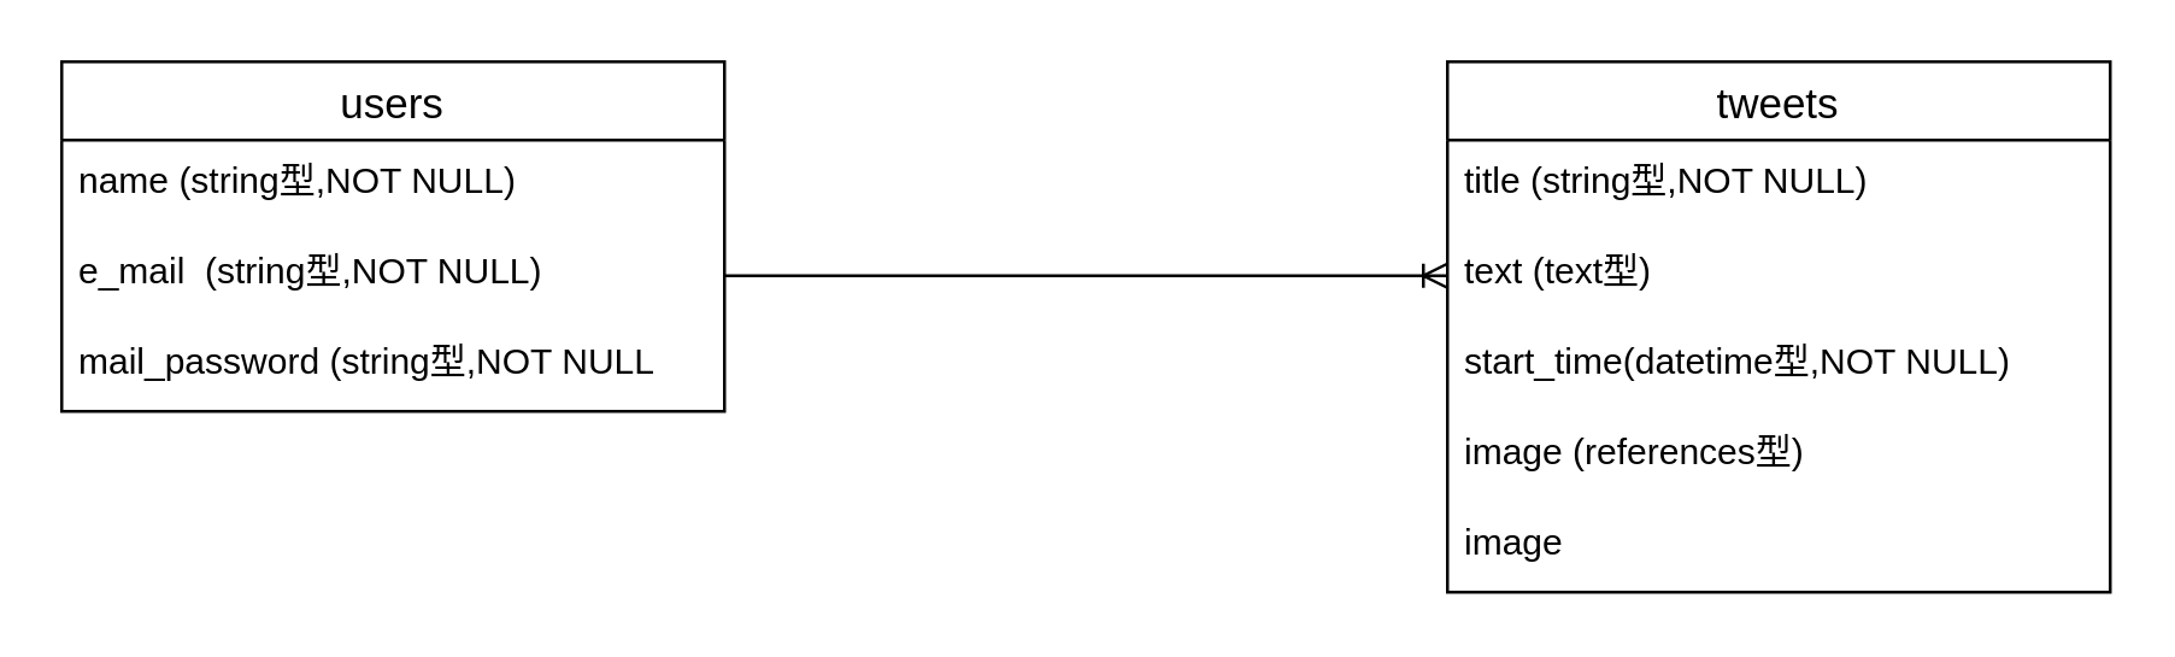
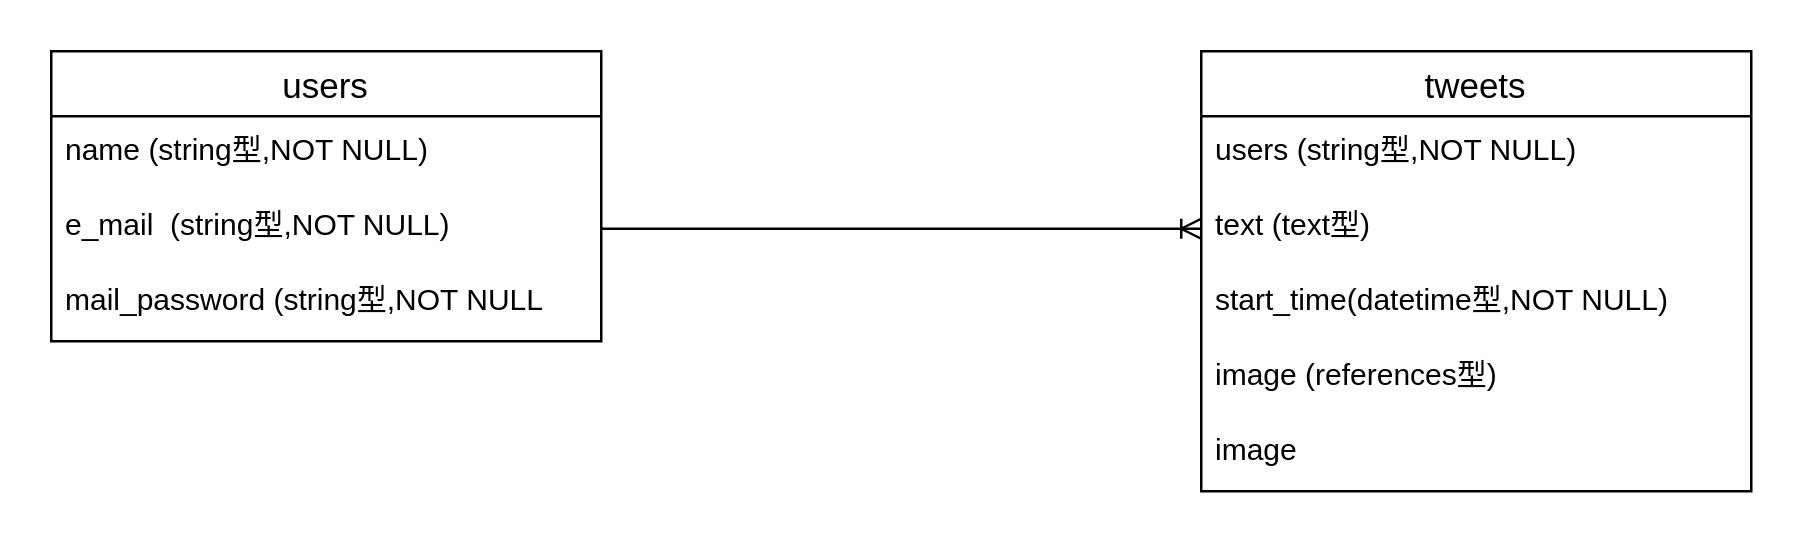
  <mxCell id="0" />
  <mxCell id="1" parent="0" />
  <mxCell id="2" value="users" style="swimlane;fontStyle=0;childLayout=stackLayout;horizontal=1;startSize=26;horizontalStack=0;resizeParent=1;resizeParentMax=0;resizeLast=0;collapsible=1;marginBottom=0;align=center;fontSize=14;" vertex="1" parent="1"><mxGeometry x="20" y="20" width="220" height="116" as="geometry"><mxRectangle x="40" y="200" width="70" height="26" as="alternateBounds" /></mxGeometry></mxCell>
  <mxCell id="3" value="name (string型,NOT NULL)" style="text;strokeColor=none;fillColor=none;spacingLeft=4;spacingRight=4;overflow=hidden;rotatable=0;points=[[0,0.5],[1,0.5]];portConstraint=eastwest;fontSize=12;" vertex="1" parent="2"><mxGeometry y="26" width="220" height="30" as="geometry" /></mxCell>
  <mxCell id="4" value="e_mail  (string型,NOT NULL)" style="text;strokeColor=none;fillColor=none;spacingLeft=4;spacingRight=4;overflow=hidden;rotatable=0;points=[[0,0.5],[1,0.5]];portConstraint=eastwest;fontSize=12;" vertex="1" parent="2"><mxGeometry y="56" width="220" height="30" as="geometry" /></mxCell>
  <mxCell id="5" value="mail_password (string型,NOT NULL" style="text;strokeColor=none;fillColor=none;spacingLeft=4;spacingRight=4;overflow=hidden;rotatable=0;points=[[0,0.5],[1,0.5]];portConstraint=eastwest;fontSize=12;" vertex="1" parent="2"><mxGeometry y="86" width="220" height="30" as="geometry" /></mxCell>
  <mxCell id="6" value="tweets" style="swimlane;fontStyle=0;childLayout=stackLayout;horizontal=1;startSize=26;horizontalStack=0;resizeParent=1;resizeParentMax=0;resizeLast=0;collapsible=1;marginBottom=0;align=center;fontSize=14;" vertex="1" parent="1"><mxGeometry x="480" y="20" width="220" height="176" as="geometry"><mxRectangle x="500" y="200" width="70" height="26" as="alternateBounds" /></mxGeometry></mxCell>
- <mxCell id="7" value="title (string型,NOT NULL)" style="text;strokeColor=none;fillColor=none;spacingLeft=4;spacingRight=4;overflow=hidden;rotatable=0;points=[[0,0.5],[1,0.5]];portConstraint=eastwest;fontSize=12;" vertex="1" parent="6"><mxGeometry y="26" width="220" height="30" as="geometry" /></mxCell>
+ <mxCell id="7" value="users (string型,NOT NULL)" style="text;strokeColor=none;fillColor=none;spacingLeft=4;spacingRight=4;overflow=hidden;rotatable=0;points=[[0,0.5],[1,0.5]];portConstraint=eastwest;fontSize=12;" vertex="1" parent="6"><mxGeometry y="26" width="220" height="30" as="geometry" /></mxCell>
  <mxCell id="8" value="text (text型)" style="text;strokeColor=none;fillColor=none;spacingLeft=4;spacingRight=4;overflow=hidden;rotatable=0;points=[[0,0.5],[1,0.5]];portConstraint=eastwest;fontSize=12;" vertex="1" parent="6"><mxGeometry y="56" width="220" height="30" as="geometry" /></mxCell>
  <mxCell id="9" value="start_time(datetime型,NOT NULL)" style="text;strokeColor=none;fillColor=none;spacingLeft=4;spacingRight=4;overflow=hidden;rotatable=0;points=[[0,0.5],[1,0.5]];portConstraint=eastwest;fontSize=12;" vertex="1" parent="6"><mxGeometry y="86" width="220" height="30" as="geometry" /></mxCell>
  <mxCell id="10" value="image (references型)" style="text;strokeColor=none;fillColor=none;spacingLeft=4;spacingRight=4;overflow=hidden;rotatable=0;points=[[0,0.5],[1,0.5]];portConstraint=eastwest;fontSize=12;" vertex="1" parent="6"><mxGeometry y="116" width="220" height="30" as="geometry" /></mxCell>
  <mxCell id="11" value="image" style="text;strokeColor=none;fillColor=none;spacingLeft=4;spacingRight=4;overflow=hidden;rotatable=0;points=[[0,0.5],[1,0.5]];portConstraint=eastwest;fontSize=12;" vertex="1" parent="6"><mxGeometry y="146" width="220" height="30" as="geometry" /></mxCell>
  <mxCell id="12" value="" style="edgeStyle=entityRelationEdgeStyle;fontSize=12;html=1;endArrow=ERoneToMany;exitX=1;exitY=0.5;exitDx=0;exitDy=0;entryX=0;entryY=0.5;entryDx=0;entryDy=0;" edge="1" parent="1" source="4" target="8"><mxGeometry width="100" height="100" relative="1" as="geometry"><mxPoint x="360" y="310" as="sourcePoint" /><mxPoint x="460" y="210" as="targetPoint" /></mxGeometry></mxCell>
